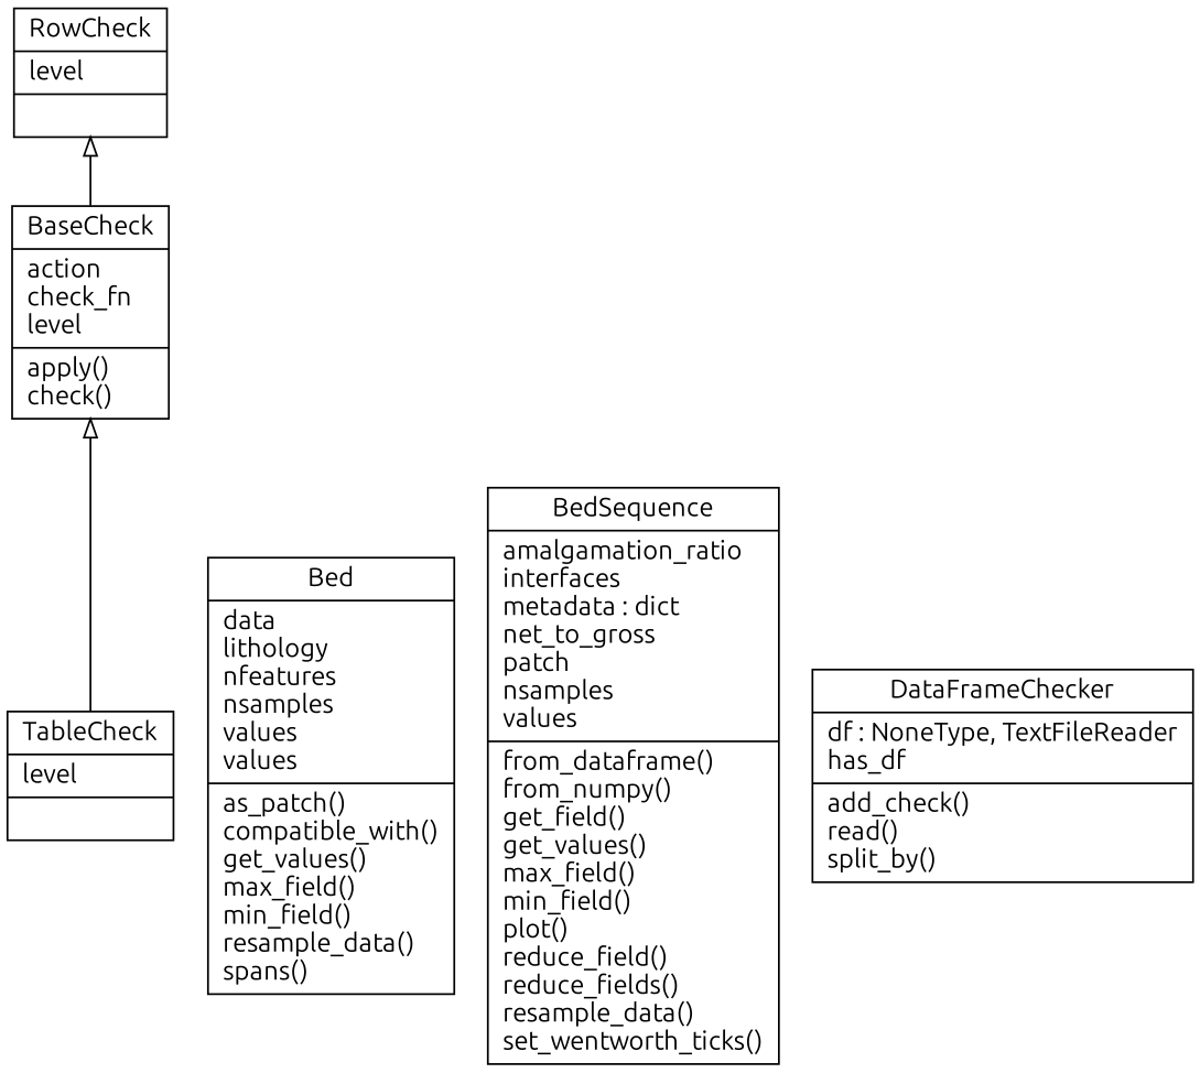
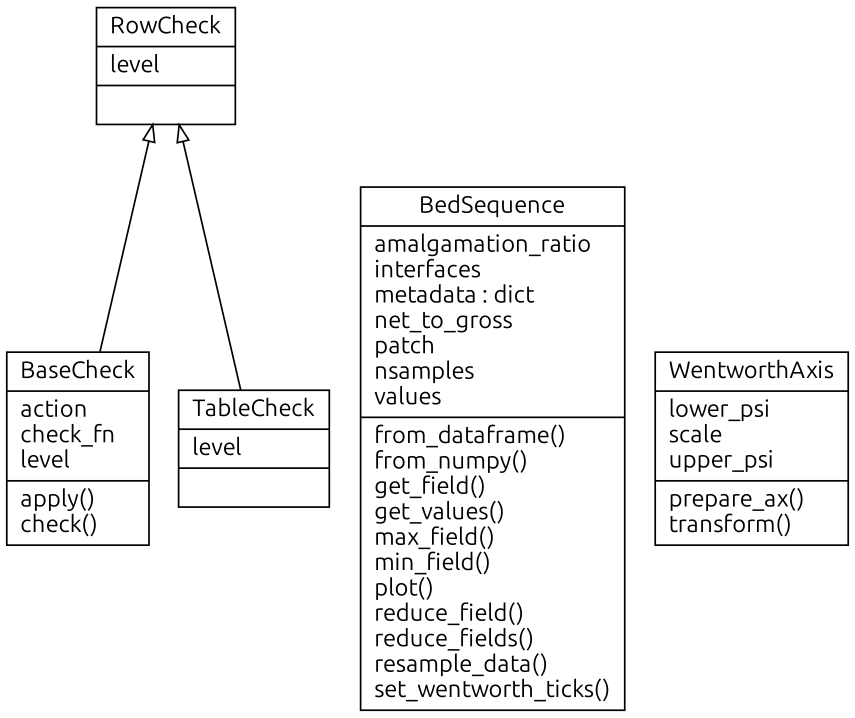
  digraph {
    fontname=Ubuntu
    rankdir=BT
    node [fontname=Ubuntu shape=record]
    edge [arrowhead=empty arrowtail=none fontname=Ubuntu]
    n1 [label="{BaseCheck|action\lcheck_fn\llevel\l|apply()\lcheck()\l}"]
    n2 [label="{RowCheck|level\l|}"]
-   n3 [label="{Bed|data\llithology\lnfeatures\lnsamples\lvalues\lvalues\l|as_patch()\lcompatible_with()\lget_values()\lmax_field()\lmin_field()\lresample_data()\lspans()\l}"]
    n4 [label="{BedSequence|amalgamation_ratio\linterfaces\lmetadata : dict\lnet_to_gross\lpatch\lnsamples\lvalues\l|from_dataframe()\lfrom_numpy()\lget_field()\lget_values()\lmax_field()\lmin_field()\lplot()\lreduce_field()\lreduce_fields()\lresample_data()\lset_wentworth_ticks()\l}"]
-   n5 [label="{DataFrameChecker|df : NoneType, TextFileReader\lhas_df\l|add_check()\lread()\lsplit_by()\l}"]
    n6 [label="{TableCheck|level\l|}"]
+   n7 [label="{WentworthAxis|lower_psi\lscale\lupper_psi\l|prepare_ax()\ltransform()\l}"]
    n1 -> n2
-   n6 -> n1
+   n6 -> n2
  }
